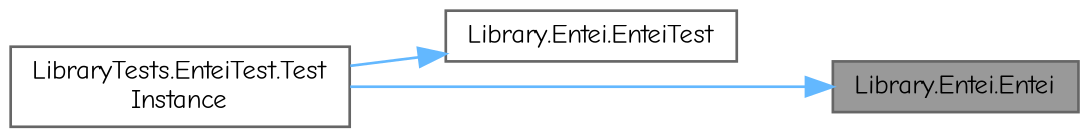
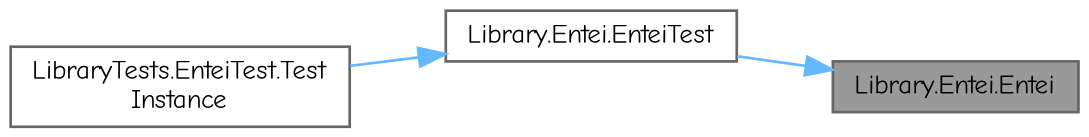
  digraph {
    fontname="Comic Neue"
    rankdir=RL
    node [color=grey40 fillcolor=white fontname="Comic Neue" fontsize=10 shape=box style=filled]
    edge [color=steelblue1 dir=back fontname="Comic Neue" fontsize=10 labelfontname=Helvetica labelfontsize=10 style=solid]
    n1 [color=gray40 fillcolor=grey60 fontcolor=black height=0.2 label="Library.Entei.Entei" width=0.4]
    n2 [height=0.2 label="Library.Entei.EnteiTest" width=0.4]
    n3 [height=0.2 label="LibraryTests.EnteiTest.Test\lInstance" width=0.4]
-   n1 -> n3
+   n1 -> n2
    n2 -> n3
  }
